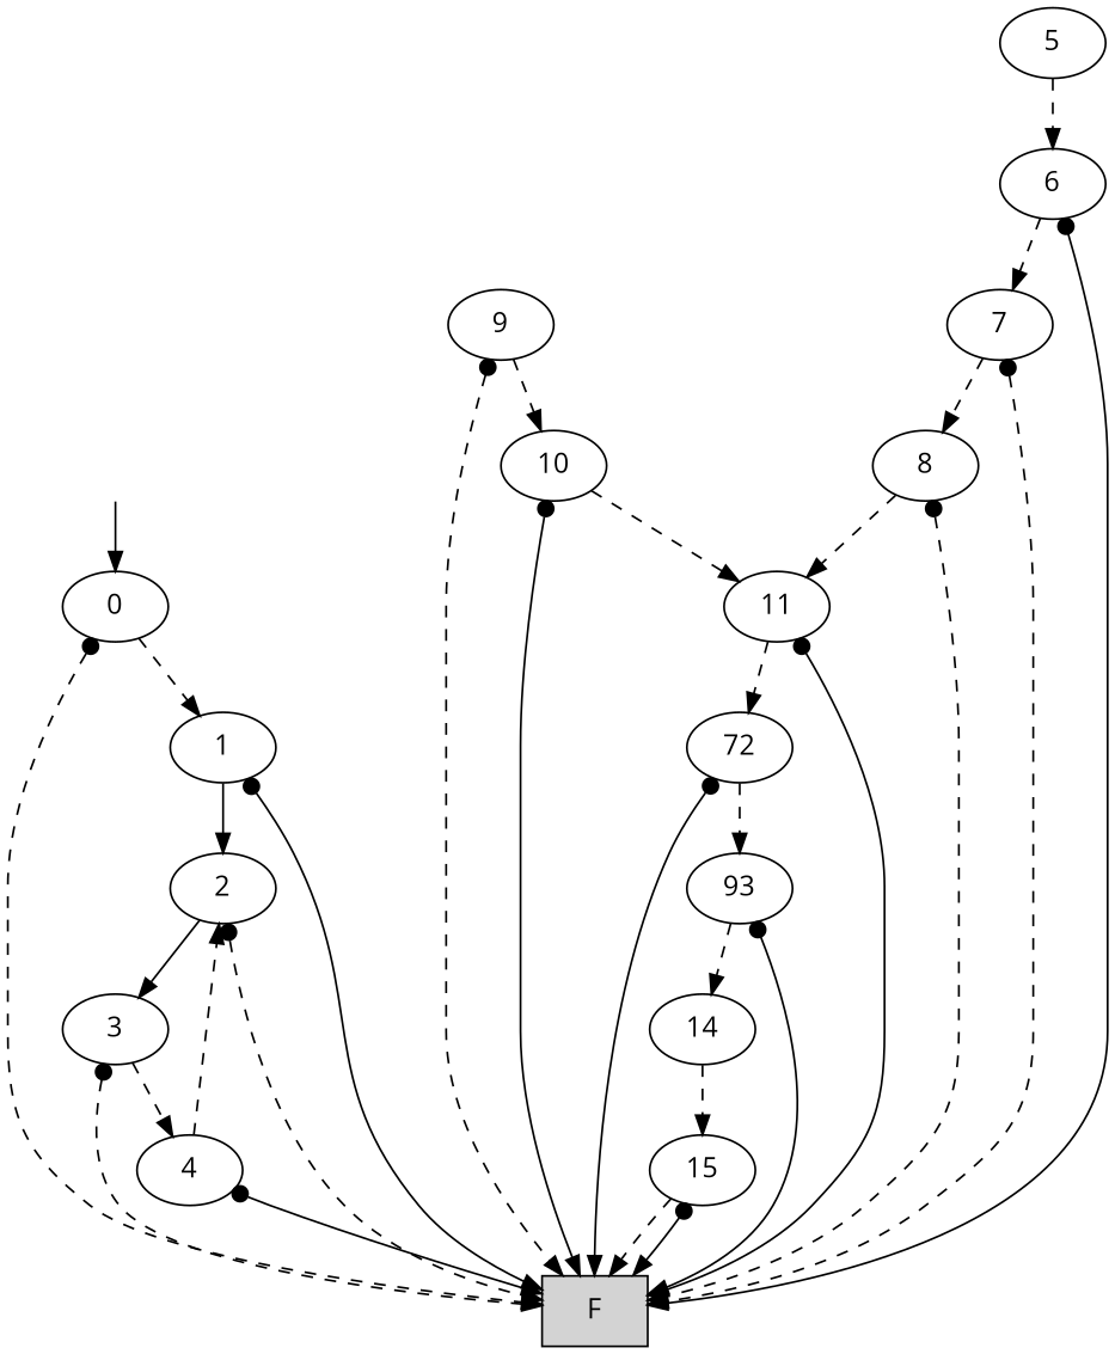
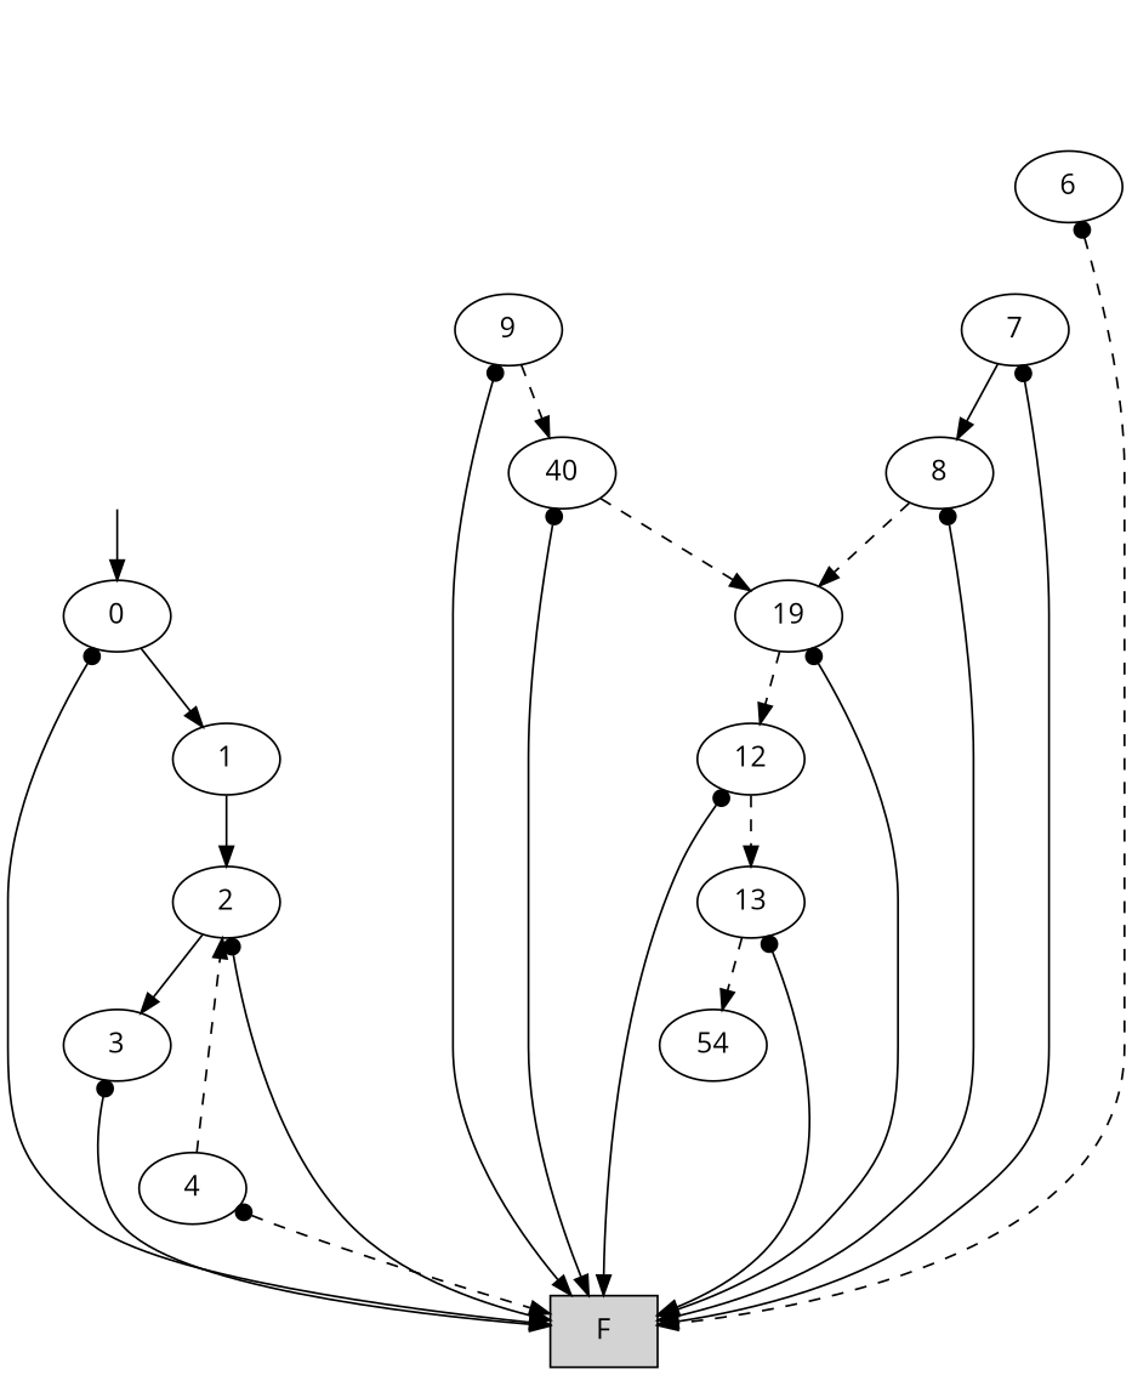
  digraph {
    fontname="Open Sans"
    node [fontname="Open Sans"]
    edge [dir=forward fontname="Open Sans" style=solid]
    root [style=invis]
    n2 [label=0]
    n3 [label=1]
    n4 [label=F shape=box style=filled]
    n5 [label=2]
    n6 [label=3]
    n7 [label=4]
-   n8 [label=5]
    n9 [label=6]
    n10 [label=7]
    n11 [label=8]
-   n12 [label=11]
+   n12 [label=19]
    n13 [label=9]
-   n14 [label=10]
-   n15 [label=72]
-   n16 [label=93]
-   n17 [label=14]
-   n18 [label=15]
+   n14 [label=40]
+   n15 [label=12]
+   n16 [label=13]
+   n17 [label=54]
    root -> n2 [arrowtail=none dir=both]
-   n2 -> n3 [style=dashed]
-   n2 -> n4 [arrowtail=dot dir=both style=dashed]
-   n3 -> n4 [arrowtail=dot dir=both]
+   n2 -> n3
+   n2 -> n4 [arrowtail=dot dir=both]
    n3 -> n5
-   n5 -> n4 [arrowtail=dot dir=both style=dashed]
+   n5 -> n4 [arrowtail=dot dir=both]
    n5 -> n6
-   n6 -> n4 [arrowtail=dot dir=both style=dashed]
-   n6 -> n7 [style=dashed]
-   n7 -> n4 [arrowtail=dot dir=both]
+   n6 -> n4 [arrowtail=dot dir=both]
+   n7 -> n4 [arrowtail=dot dir=both style=dashed]
    n7 -> n5 [style=dashed]
-   n8 -> n9 [style=dashed]
-   n9 -> n4 [arrowtail=dot dir=both]
-   n9 -> n10 [style=dashed]
-   n10 -> n4 [arrowtail=dot dir=both style=dashed]
-   n10 -> n11 [style=dashed]
-   n11 -> n4 [arrowtail=dot dir=both style=dashed]
+   n9 -> n4 [arrowtail=dot dir=both style=dashed]
+   n10 -> n4 [arrowtail=dot dir=both]
+   n10 -> n11
+   n11 -> n4 [arrowtail=dot dir=both]
    n11 -> n12 [style=dashed]
    n12 -> n4 [arrowtail=dot dir=both]
    n12 -> n15 [style=dashed]
-   n13 -> n4 [arrowtail=dot dir=both style=dashed]
+   n13 -> n4 [arrowtail=dot dir=both]
    n13 -> n14 [style=dashed]
    n14 -> n4 [arrowtail=dot dir=both]
    n14 -> n12 [style=dashed]
    n15 -> n4 [arrowtail=dot dir=both]
    n15 -> n16 [style=dashed]
    n16 -> n4 [arrowtail=dot dir=both]
    n16 -> n17 [style=dashed]
-   n17 -> n18 [style=dashed]
-   n18 -> n4 [style=dashed]
-   n18 -> n4 [arrowtail=dot dir=both]
  }
